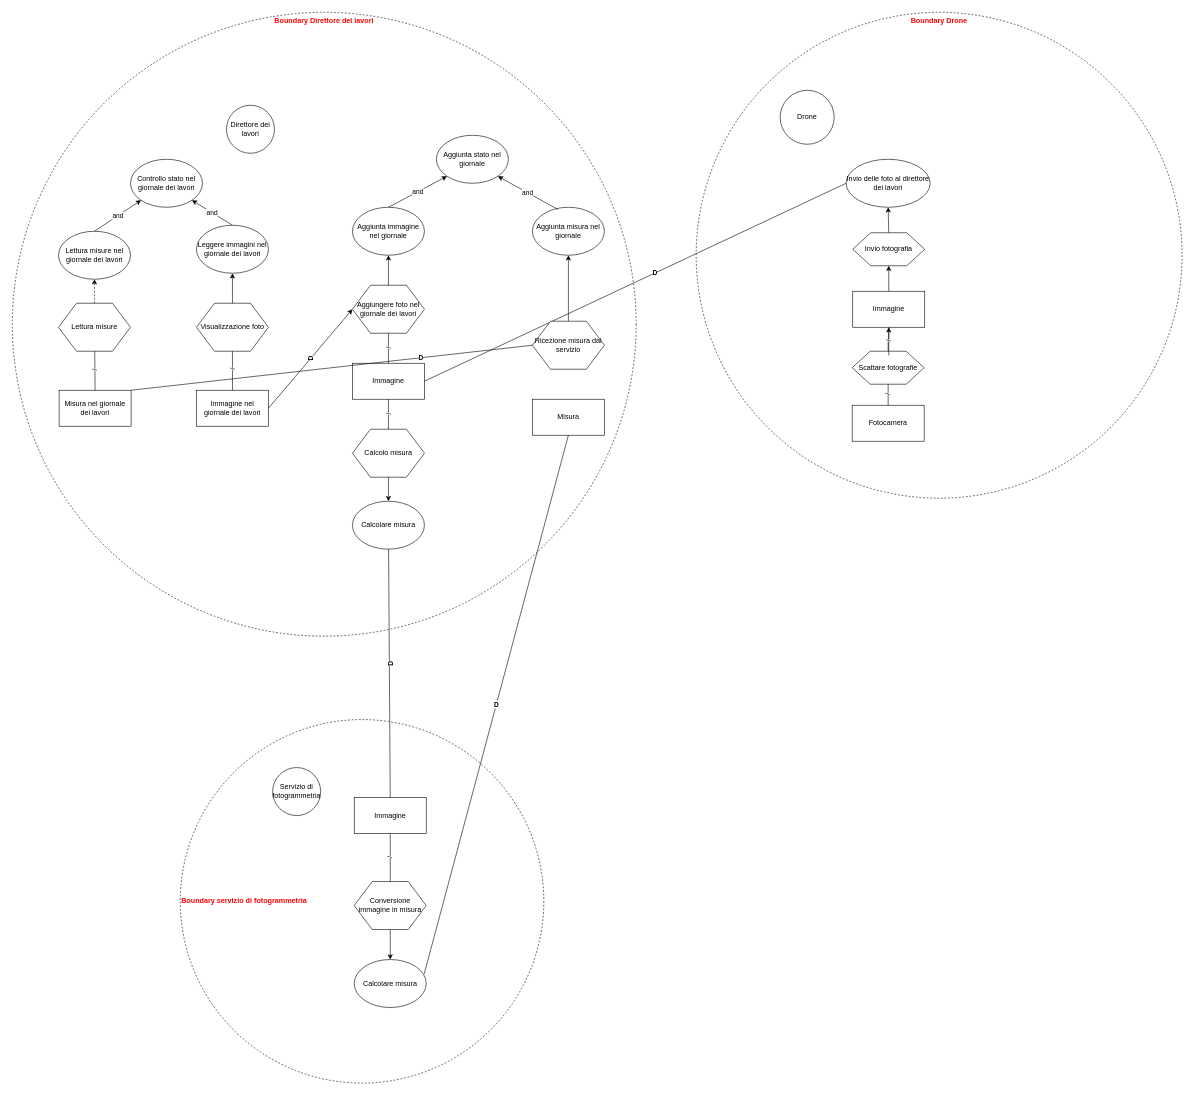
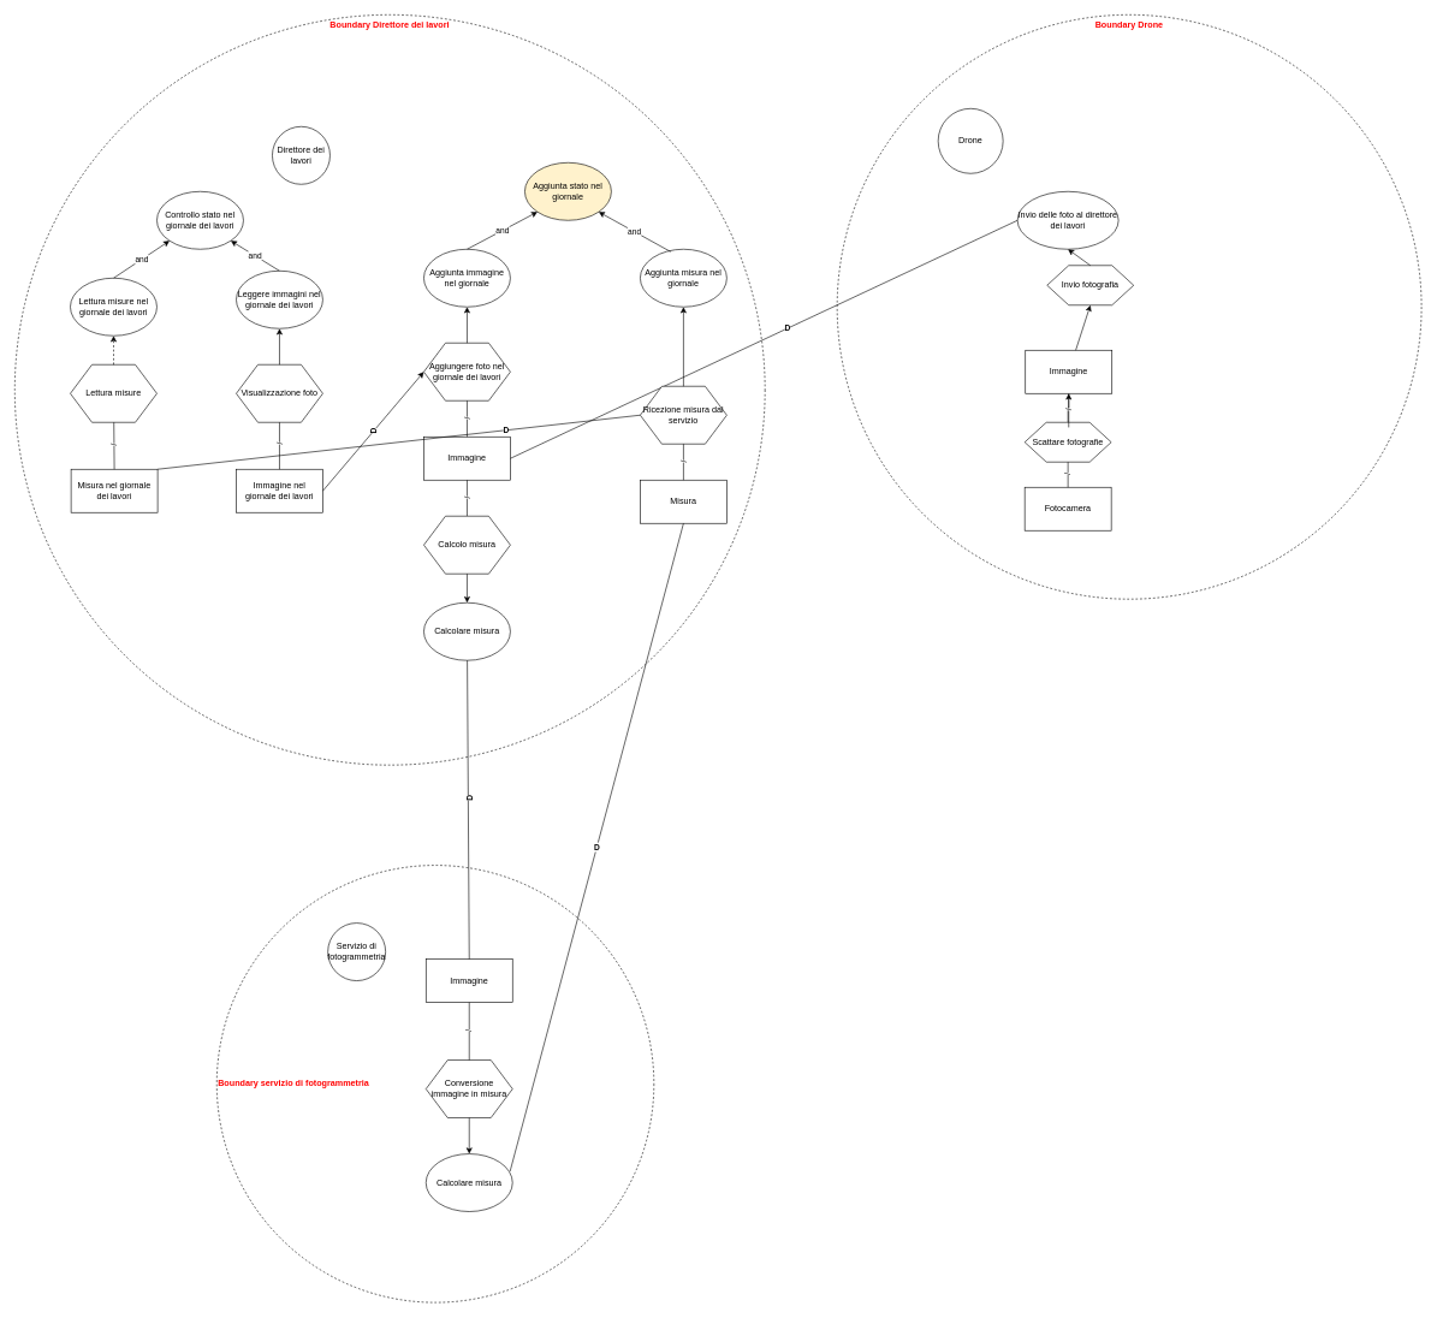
  <mxCell id="0" />
  <mxCell id="1" parent="0" />
  <mxCell id="2" value="Drone" style="ellipse;whiteSpace=wrap;html=1;aspect=fixed;" parent="1" vertex="1"><mxGeometry x="1300" y="150" width="90" height="90" as="geometry" /></mxCell>
  <mxCell id="3" value="Direttore dei lavori" style="ellipse;whiteSpace=wrap;html=1;aspect=fixed;" parent="1" vertex="1"><mxGeometry x="377" y="175" width="80" height="80" as="geometry" /></mxCell>
  <mxCell id="4" value="Servizio di fotogrammetria" style="ellipse;whiteSpace=wrap;html=1;aspect=fixed;" parent="1" vertex="1"><mxGeometry x="454" y="1279" width="80" height="80" as="geometry" /></mxCell>
- <mxCell id="5" value="Invio fotografia" style="shape=hexagon;perimeter=hexagonPerimeter2;whiteSpace=wrap;html=1;" parent="1" vertex="1"><mxGeometry x="1421" y="387.5" width="120" height="55" as="geometry" /></mxCell>
+ <mxCell id="5" value="Invio fotografia" style="shape=hexagon;perimeter=hexagonPerimeter2;whiteSpace=wrap;html=1;" parent="1" vertex="1"><mxGeometry x="1451" y="367.5" width="120" height="55" as="geometry" /></mxCell>
  <mxCell id="6" value="" style="edgeStyle=orthogonalEdgeStyle;rounded=0;orthogonalLoop=1;jettySize=auto;html=1;" edge="1" parent="1" source="7" target="48"><mxGeometry relative="1" as="geometry" /></mxCell>
  <mxCell id="7" value="Scattare fotografie" style="shape=hexagon;perimeter=hexagonPerimeter2;whiteSpace=wrap;html=1;" parent="1" vertex="1"><mxGeometry x="1420" y="585" width="120" height="55" as="geometry" /></mxCell>
  <mxCell id="8" value="Invio delle foto al direttore dei lavori" style="ellipse;whiteSpace=wrap;html=1;" parent="1" vertex="1"><mxGeometry x="1410" y="265" width="140" height="80" as="geometry" /></mxCell>
  <mxCell id="9" value="Fotocamera" style="rounded=0;whiteSpace=wrap;html=1;" parent="1" vertex="1"><mxGeometry x="1420" y="675" width="120" height="60" as="geometry" /></mxCell>
  <mxCell id="10" value="Immagine" style="rounded=0;whiteSpace=wrap;html=1;" parent="1" vertex="1"><mxGeometry x="587" y="605" width="120" height="60" as="geometry" /></mxCell>
  <mxCell id="11" value="D" style="endArrow=none;html=1;entryX=0;entryY=0.5;entryDx=0;entryDy=0;exitX=1;exitY=0.5;exitDx=0;exitDy=0;horizontal=1;verticalAlign=middle;comic=0;fontStyle=1" parent="1" source="10" target="8" edge="1"><mxGeometry x="0.091" width="50" height="50" relative="1" as="geometry"><mxPoint x="890" y="535" as="sourcePoint" /><mxPoint x="940" y="485" as="targetPoint" /><mxPoint as="offset" /></mxGeometry></mxCell>
  <mxCell id="12" value="Aggiungere foto nel giornale dei lavori" style="shape=hexagon;perimeter=hexagonPerimeter2;whiteSpace=wrap;html=1;" parent="1" vertex="1"><mxGeometry x="587" y="475" width="120" height="80" as="geometry" /></mxCell>
  <mxCell id="13" value="Aggiunta immagine nel giornale" style="ellipse;whiteSpace=wrap;html=1;" parent="1" vertex="1"><mxGeometry x="587" y="345" width="120" height="80" as="geometry" /></mxCell>
  <mxCell id="14" value="Controllo stato nel giornale dei lavori" style="ellipse;whiteSpace=wrap;html=1;" parent="1" vertex="1"><mxGeometry x="217" y="265" width="120" height="80" as="geometry" /></mxCell>
- <mxCell id="15" value="Aggiunta stato nel giornale" style="ellipse;whiteSpace=wrap;html=1;" parent="1" vertex="1"><mxGeometry x="727" y="225" width="120" height="80" as="geometry" /></mxCell>
+ <mxCell id="15" value="Aggiunta stato nel giornale" style="ellipse;whiteSpace=wrap;html=1;fillColor=#fff2cc;" parent="1" vertex="1"><mxGeometry x="727" y="225" width="120" height="80" as="geometry" /></mxCell>
  <mxCell id="16" value="Lettura misure nel giornale dei lavori" style="ellipse;whiteSpace=wrap;html=1;" parent="1" vertex="1"><mxGeometry x="97" y="385" width="120" height="80" as="geometry" /></mxCell>
  <mxCell id="17" value="Leggere immagini nel giornale dei lavori" style="ellipse;whiteSpace=wrap;html=1;" parent="1" vertex="1"><mxGeometry x="327" y="375" width="120" height="80" as="geometry" /></mxCell>
  <mxCell id="18" value="Lettura misure" style="shape=hexagon;perimeter=hexagonPerimeter2;whiteSpace=wrap;html=1;" parent="1" vertex="1"><mxGeometry x="97" y="505" width="120" height="80" as="geometry" /></mxCell>
  <mxCell id="19" value="Visualizzazione foto" style="shape=hexagon;perimeter=hexagonPerimeter2;whiteSpace=wrap;html=1;" parent="1" vertex="1"><mxGeometry x="327" y="505" width="120" height="80" as="geometry" /></mxCell>
  <mxCell id="20" value="Immagine nel giornale dei lavori" style="rounded=0;whiteSpace=wrap;html=1;" parent="1" vertex="1"><mxGeometry x="327" y="650" width="120" height="60" as="geometry" /></mxCell>
  <mxCell id="21" value="Misura nel giornale dei lavori" style="rounded=0;whiteSpace=wrap;html=1;" parent="1" vertex="1"><mxGeometry x="98" y="650" width="120" height="60" as="geometry" /></mxCell>
  <mxCell id="22" value="D" style="endArrow=classic;html=1;exitX=1;exitY=0.5;exitDx=0;exitDy=0;horizontal=0;entryX=0;entryY=0.5;entryDx=0;entryDy=0;fontStyle=1;" parent="1" source="20" target="12" edge="1"><mxGeometry width="50" height="50" relative="1" as="geometry"><mxPoint x="177" y="835" as="sourcePoint" /><mxPoint x="557" y="505" as="targetPoint" /></mxGeometry></mxCell>
  <mxCell id="23" value="Aggiunta misura nel giornale" style="ellipse;whiteSpace=wrap;html=1;" parent="1" vertex="1"><mxGeometry x="887" y="345" width="120" height="80" as="geometry" /></mxCell>
  <mxCell id="24" value="Calcolare misura" style="ellipse;whiteSpace=wrap;html=1;" parent="1" vertex="1"><mxGeometry x="587" y="835" width="120" height="80" as="geometry" /></mxCell>
  <mxCell id="25" value="Conversione immagine in misura" style="shape=hexagon;perimeter=hexagonPerimeter2;whiteSpace=wrap;html=1;" parent="1" vertex="1"><mxGeometry x="590" y="1469" width="120" height="80" as="geometry" /></mxCell>
  <mxCell id="26" value="Immagine" style="rounded=0;whiteSpace=wrap;html=1;" parent="1" vertex="1"><mxGeometry x="590" y="1329" width="120" height="60" as="geometry" /></mxCell>
  <mxCell id="27" value="Misura" style="rounded=0;whiteSpace=wrap;html=1;" parent="1" vertex="1"><mxGeometry x="887" y="665" width="120" height="60" as="geometry" /></mxCell>
  <mxCell id="28" value="D" style="endArrow=none;html=1;exitX=0.5;exitY=0;exitDx=0;exitDy=0;horizontal=0;fontStyle=1" parent="1" source="26" target="24" edge="1"><mxGeometry x="0.079" y="-2" width="50" height="50" relative="1" as="geometry"><mxPoint x="710" y="965" as="sourcePoint" /><mxPoint x="759.604" y="924.986" as="targetPoint" /><mxPoint y="1" as="offset" /></mxGeometry></mxCell>
  <mxCell id="29" value="Ricezione misura dal servizio" style="shape=hexagon;perimeter=hexagonPerimeter2;whiteSpace=wrap;html=1;" parent="1" vertex="1"><mxGeometry x="887" y="535" width="120" height="80" as="geometry" /></mxCell>
  <mxCell id="30" value="D" style="endArrow=none;html=1;entryX=0.5;entryY=1;entryDx=0;entryDy=0;horizontal=1;exitX=0.971;exitY=0.304;exitDx=0;exitDy=0;exitPerimeter=0;fontStyle=1" parent="1" source="56" target="27" edge="1"><mxGeometry width="50" height="50" relative="1" as="geometry"><mxPoint x="890" y="1495" as="sourcePoint" /><mxPoint x="960" y="725" as="targetPoint" /></mxGeometry></mxCell>
  <mxCell id="31" value="and" style="endArrow=classic;html=1;entryX=0;entryY=1;entryDx=0;entryDy=0;exitX=0.5;exitY=0;exitDx=0;exitDy=0;" parent="1" source="16" target="14" edge="1"><mxGeometry width="50" height="50" relative="1" as="geometry"><mxPoint x="707" y="625" as="sourcePoint" /><mxPoint x="757" y="575" as="targetPoint" /></mxGeometry></mxCell>
  <mxCell id="32" value="and" style="endArrow=classic;html=1;entryX=1;entryY=1;entryDx=0;entryDy=0;exitX=0.5;exitY=0;exitDx=0;exitDy=0;" parent="1" source="17" target="14" edge="1"><mxGeometry width="50" height="50" relative="1" as="geometry"><mxPoint x="247" y="385" as="sourcePoint" /><mxPoint x="284.574" y="353.284" as="targetPoint" /></mxGeometry></mxCell>
  <mxCell id="33" value="" style="endArrow=classic;html=1;entryX=0.5;entryY=1;entryDx=0;entryDy=0;exitX=0.5;exitY=0;exitDx=0;exitDy=0;" parent="1" source="19" target="17" edge="1"><mxGeometry width="50" height="50" relative="1" as="geometry"><mxPoint x="487" y="515" as="sourcePoint" /><mxPoint x="537" y="465" as="targetPoint" /></mxGeometry></mxCell>
  <mxCell id="34" value="" style="endArrow=classic;html=1;entryX=0.5;entryY=1;entryDx=0;entryDy=0;exitX=0.5;exitY=0;exitDx=0;exitDy=0;dashed=1;" parent="1" source="18" target="16" edge="1"><mxGeometry width="50" height="50" relative="1" as="geometry"><mxPoint x="317" y="515" as="sourcePoint" /><mxPoint x="317" y="475" as="targetPoint" /></mxGeometry></mxCell>
  <mxCell id="35" value="/" style="endArrow=none;html=1;exitX=0.5;exitY=0;exitDx=0;exitDy=0;horizontal=0;" parent="1" source="21" target="18" edge="1"><mxGeometry width="50" height="50" relative="1" as="geometry"><mxPoint x="407" y="525" as="sourcePoint" /><mxPoint x="457" y="475" as="targetPoint" /></mxGeometry></mxCell>
  <mxCell id="36" value="/" style="endArrow=none;html=1;horizontal=0;exitX=0.5;exitY=0;exitDx=0;exitDy=0;" parent="1" source="20" edge="1"><mxGeometry x="0.077" width="50" height="50" relative="1" as="geometry"><mxPoint x="387" y="640" as="sourcePoint" /><mxPoint x="387" y="585" as="targetPoint" /><mxPoint as="offset" /></mxGeometry></mxCell>
  <mxCell id="37" value="and" style="endArrow=classic;html=1;entryX=0;entryY=1;entryDx=0;entryDy=0;exitX=0.5;exitY=0;exitDx=0;exitDy=0;" parent="1" source="13" target="15" edge="1"><mxGeometry width="50" height="50" relative="1" as="geometry"><mxPoint x="657" y="350" as="sourcePoint" /><mxPoint x="684.574" y="298.284" as="targetPoint" /></mxGeometry></mxCell>
  <mxCell id="38" value="and" style="endArrow=classic;html=1;exitX=0.352;exitY=0.044;exitDx=0;exitDy=0;entryX=1;entryY=1;entryDx=0;entryDy=0;exitPerimeter=0;" parent="1" source="23" target="15" edge="1"><mxGeometry width="50" height="50" relative="1" as="geometry"><mxPoint x="807" y="350" as="sourcePoint" /><mxPoint x="769.426" y="298.284" as="targetPoint" /></mxGeometry></mxCell>
  <mxCell id="39" value="" style="endArrow=classic;html=1;entryX=0.5;entryY=1;entryDx=0;entryDy=0;exitX=0.5;exitY=0;exitDx=0;exitDy=0;" parent="1" source="12" target="13" edge="1"><mxGeometry width="50" height="50" relative="1" as="geometry"><mxPoint x="437" y="525" as="sourcePoint" /><mxPoint x="437" y="485" as="targetPoint" /></mxGeometry></mxCell>
  <mxCell id="40" value="" style="endArrow=classic;html=1;exitX=0.5;exitY=0;exitDx=0;exitDy=0;" parent="1" source="29" target="23" edge="1"><mxGeometry width="50" height="50" relative="1" as="geometry"><mxPoint x="287" y="525" as="sourcePoint" /><mxPoint x="947" y="455" as="targetPoint" /></mxGeometry></mxCell>
  <mxCell id="41" value="/" style="endArrow=none;html=1;exitX=0.5;exitY=0;exitDx=0;exitDy=0;horizontal=0;entryX=0.5;entryY=1;entryDx=0;entryDy=0;" parent="1" source="10" target="12" edge="1"><mxGeometry width="50" height="50" relative="1" as="geometry"><mxPoint x="277" y="660" as="sourcePoint" /><mxPoint x="277" y="595" as="targetPoint" /></mxGeometry></mxCell>
+ <mxCell id="42" value="/" style="endArrow=none;html=1;exitX=0.5;exitY=0;exitDx=0;exitDy=0;horizontal=0;" parent="1" source="27" target="29" edge="1"><mxGeometry width="50" height="50" relative="1" as="geometry"><mxPoint x="287" y="740" as="sourcePoint" /><mxPoint x="287" y="675" as="targetPoint" /></mxGeometry></mxCell>
  <mxCell id="43" value="" style="endArrow=classic;html=1;entryX=0.5;entryY=1;entryDx=0;entryDy=0;exitX=0.5;exitY=0;exitDx=0;exitDy=0;" parent="1" source="5" target="8" edge="1"><mxGeometry width="50" height="50" relative="1" as="geometry"><mxPoint x="670" y="475" as="sourcePoint" /><mxPoint x="670" y="430" as="targetPoint" /></mxGeometry></mxCell>
  <mxCell id="44" value="/" style="endArrow=none;html=1;exitX=0.5;exitY=0;exitDx=0;exitDy=0;horizontal=0;entryX=0.5;entryY=1;entryDx=0;entryDy=0;" parent="1" source="9" target="7" edge="1"><mxGeometry width="50" height="50" relative="1" as="geometry"><mxPoint x="981" y="567" as="sourcePoint" /><mxPoint x="981" y="527" as="targetPoint" /></mxGeometry></mxCell>
  <mxCell id="45" value="/" style="endArrow=none;html=1;entryX=0.5;entryY=1;entryDx=0;entryDy=0;exitX=0.5;exitY=0;exitDx=0;exitDy=0;horizontal=0;" parent="1" source="25" target="26" edge="1"><mxGeometry width="50" height="50" relative="1" as="geometry"><mxPoint x="760" y="1409" as="sourcePoint" /><mxPoint x="810" y="1359" as="targetPoint" /></mxGeometry></mxCell>
  <mxCell id="46" value="D" style="endArrow=none;html=1;exitX=1;exitY=0;exitDx=0;exitDy=0;horizontal=1;entryX=0;entryY=0.5;entryDx=0;entryDy=0;fontStyle=1" parent="1" source="21" target="29" edge="1"><mxGeometry x="0.441" width="50" height="50" relative="1" as="geometry"><mxPoint x="457" y="680" as="sourcePoint" /><mxPoint x="584.574" y="418.284" as="targetPoint" /><Array as="points" /><mxPoint x="1" as="offset" /></mxGeometry></mxCell>
  <mxCell id="47" value="/" style="endArrow=none;html=1;exitX=0.5;exitY=1;exitDx=0;exitDy=0;horizontal=0;entryX=0.5;entryY=0;entryDx=0;entryDy=0;" parent="1" source="10" target="54" edge="1"><mxGeometry width="50" height="50" relative="1" as="geometry"><mxPoint x="657" y="615" as="sourcePoint" /><mxPoint x="715" y="715" as="targetPoint" /></mxGeometry></mxCell>
  <mxCell id="48" value="Immagine" style="rounded=0;whiteSpace=wrap;html=1;" parent="1" vertex="1"><mxGeometry x="1421" y="485" width="120" height="60" as="geometry" /></mxCell>
  <mxCell id="49" value="" style="endArrow=classic;html=1;entryX=0.5;entryY=1;entryDx=0;entryDy=0;" parent="1" source="48" target="5" edge="1"><mxGeometry width="50" height="50" relative="1" as="geometry"><mxPoint x="1370" y="655" as="sourcePoint" /><mxPoint x="1420" y="605" as="targetPoint" /></mxGeometry></mxCell>
  <mxCell id="50" value="/" style="endArrow=none;html=1;entryX=0.5;entryY=1;entryDx=0;entryDy=0;horizontal=0;" parent="1" target="48" edge="1"><mxGeometry width="50" height="50" relative="1" as="geometry"><mxPoint x="1481" y="592" as="sourcePoint" /><mxPoint x="1140" y="655" as="targetPoint" /></mxGeometry></mxCell>
  <mxCell id="51" value="&lt;b&gt;&lt;font color=&quot;#ff0000&quot;&gt;Boundary Direttore dei lavori&lt;/font&gt;&lt;/b&gt;" style="ellipse;whiteSpace=wrap;html=1;aspect=fixed;dashed=1;fillColor=none;align=center;verticalAlign=top;" parent="1" vertex="1"><mxGeometry x="20" y="20" width="1040" height="1040" as="geometry" /></mxCell>
  <mxCell id="52" value="&lt;b&gt;&lt;font color=&quot;#ff0000&quot;&gt;Boundary Drone&lt;/font&gt;&lt;/b&gt;" style="ellipse;whiteSpace=wrap;html=1;aspect=fixed;dashed=1;fillColor=none;align=center;verticalAlign=top;" parent="1" vertex="1"><mxGeometry x="1160" y="20" width="810" height="810" as="geometry" /></mxCell>
  <mxCell id="53" value="&lt;div&gt;&lt;span&gt;&lt;b&gt;&lt;font color=&quot;#ff0000&quot;&gt;Boundary servizio di fotogrammetria&lt;/font&gt;&lt;/b&gt;&lt;/span&gt;&lt;/div&gt;" style="ellipse;whiteSpace=wrap;html=1;aspect=fixed;dashed=1;fillColor=none;align=left;labelBackgroundColor=none;horizontal=1;verticalAlign=middle;" parent="1" vertex="1"><mxGeometry x="300" y="1199" width="606" height="606" as="geometry" /></mxCell>
  <mxCell id="54" value="Calcolo misura" style="shape=hexagon;perimeter=hexagonPerimeter2;whiteSpace=wrap;html=1;" vertex="1" parent="1"><mxGeometry x="587" y="715" width="120" height="80" as="geometry" /></mxCell>
  <mxCell id="55" value="" style="endArrow=classic;html=1;exitX=0.5;exitY=1;exitDx=0;exitDy=0;entryX=0.5;entryY=0;entryDx=0;entryDy=0;" edge="1" parent="1" source="54" target="24"><mxGeometry width="50" height="50" relative="1" as="geometry"><mxPoint x="687" y="855" as="sourcePoint" /><mxPoint x="737" y="805" as="targetPoint" /></mxGeometry></mxCell>
  <mxCell id="56" value="Calcolare misura" style="ellipse;whiteSpace=wrap;html=1;" vertex="1" parent="1"><mxGeometry x="590" y="1599" width="120" height="80" as="geometry" /></mxCell>
  <mxCell id="57" value="" style="endArrow=classic;html=1;exitX=0.5;exitY=1;exitDx=0;exitDy=0;entryX=0.5;entryY=0;entryDx=0;entryDy=0;" edge="1" parent="1" source="25" target="56"><mxGeometry width="50" height="50" relative="1" as="geometry"><mxPoint x="624" y="1339" as="sourcePoint" /><mxPoint x="674" y="1289" as="targetPoint" /></mxGeometry></mxCell>
